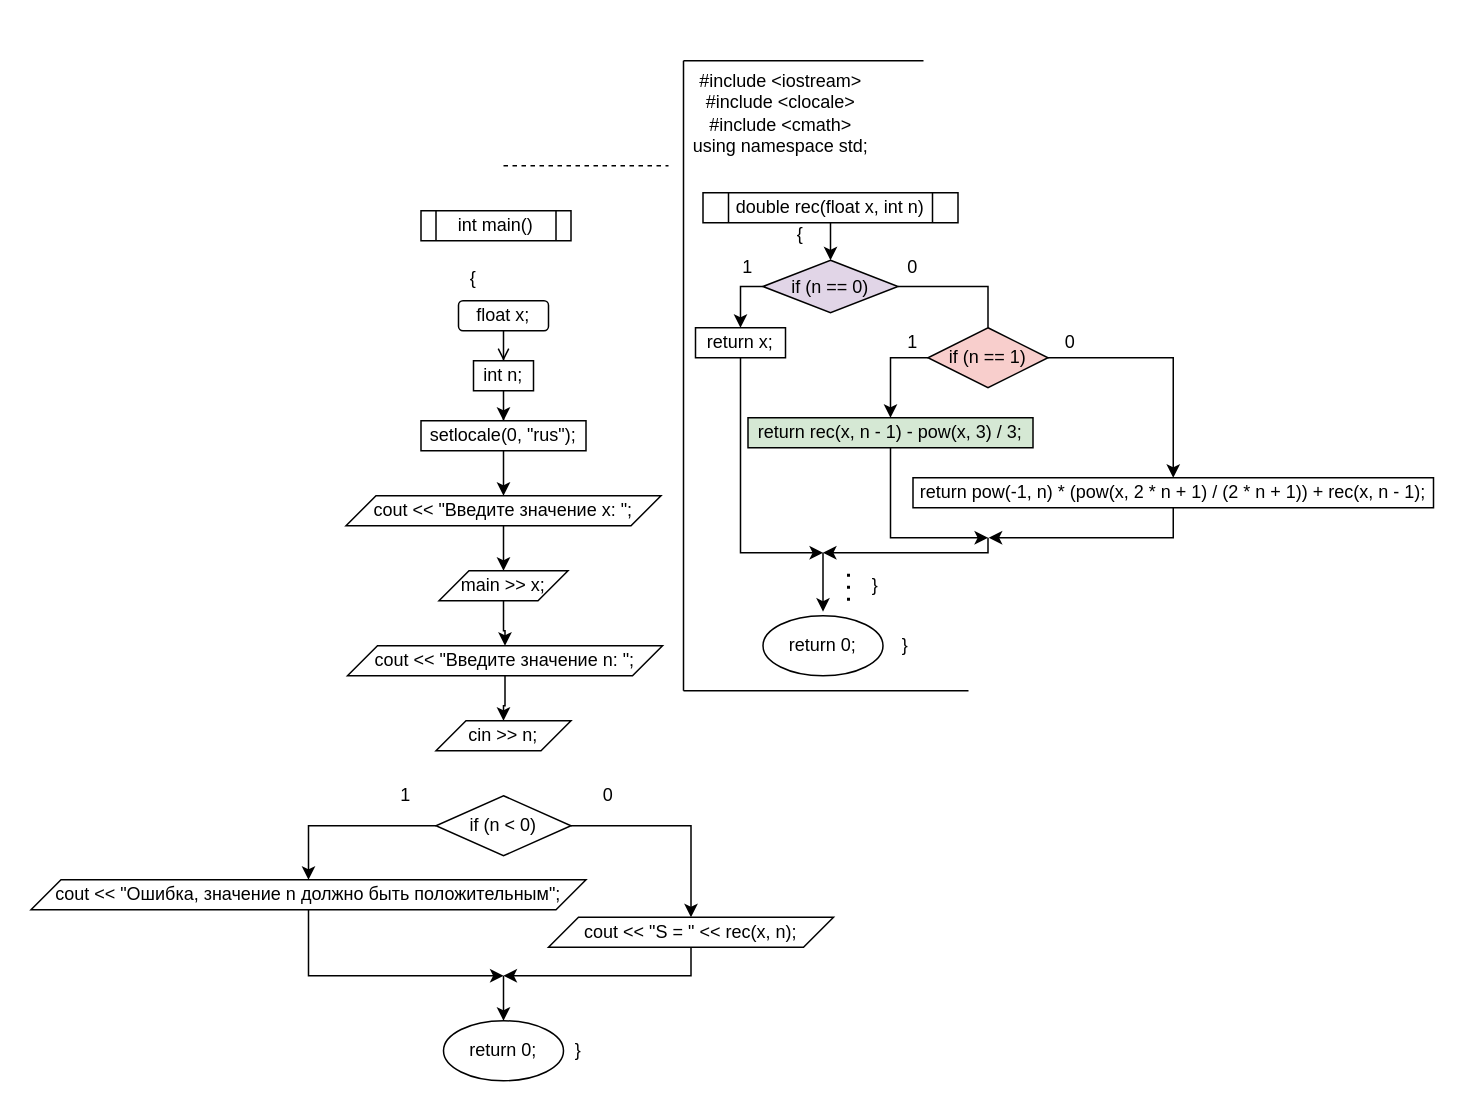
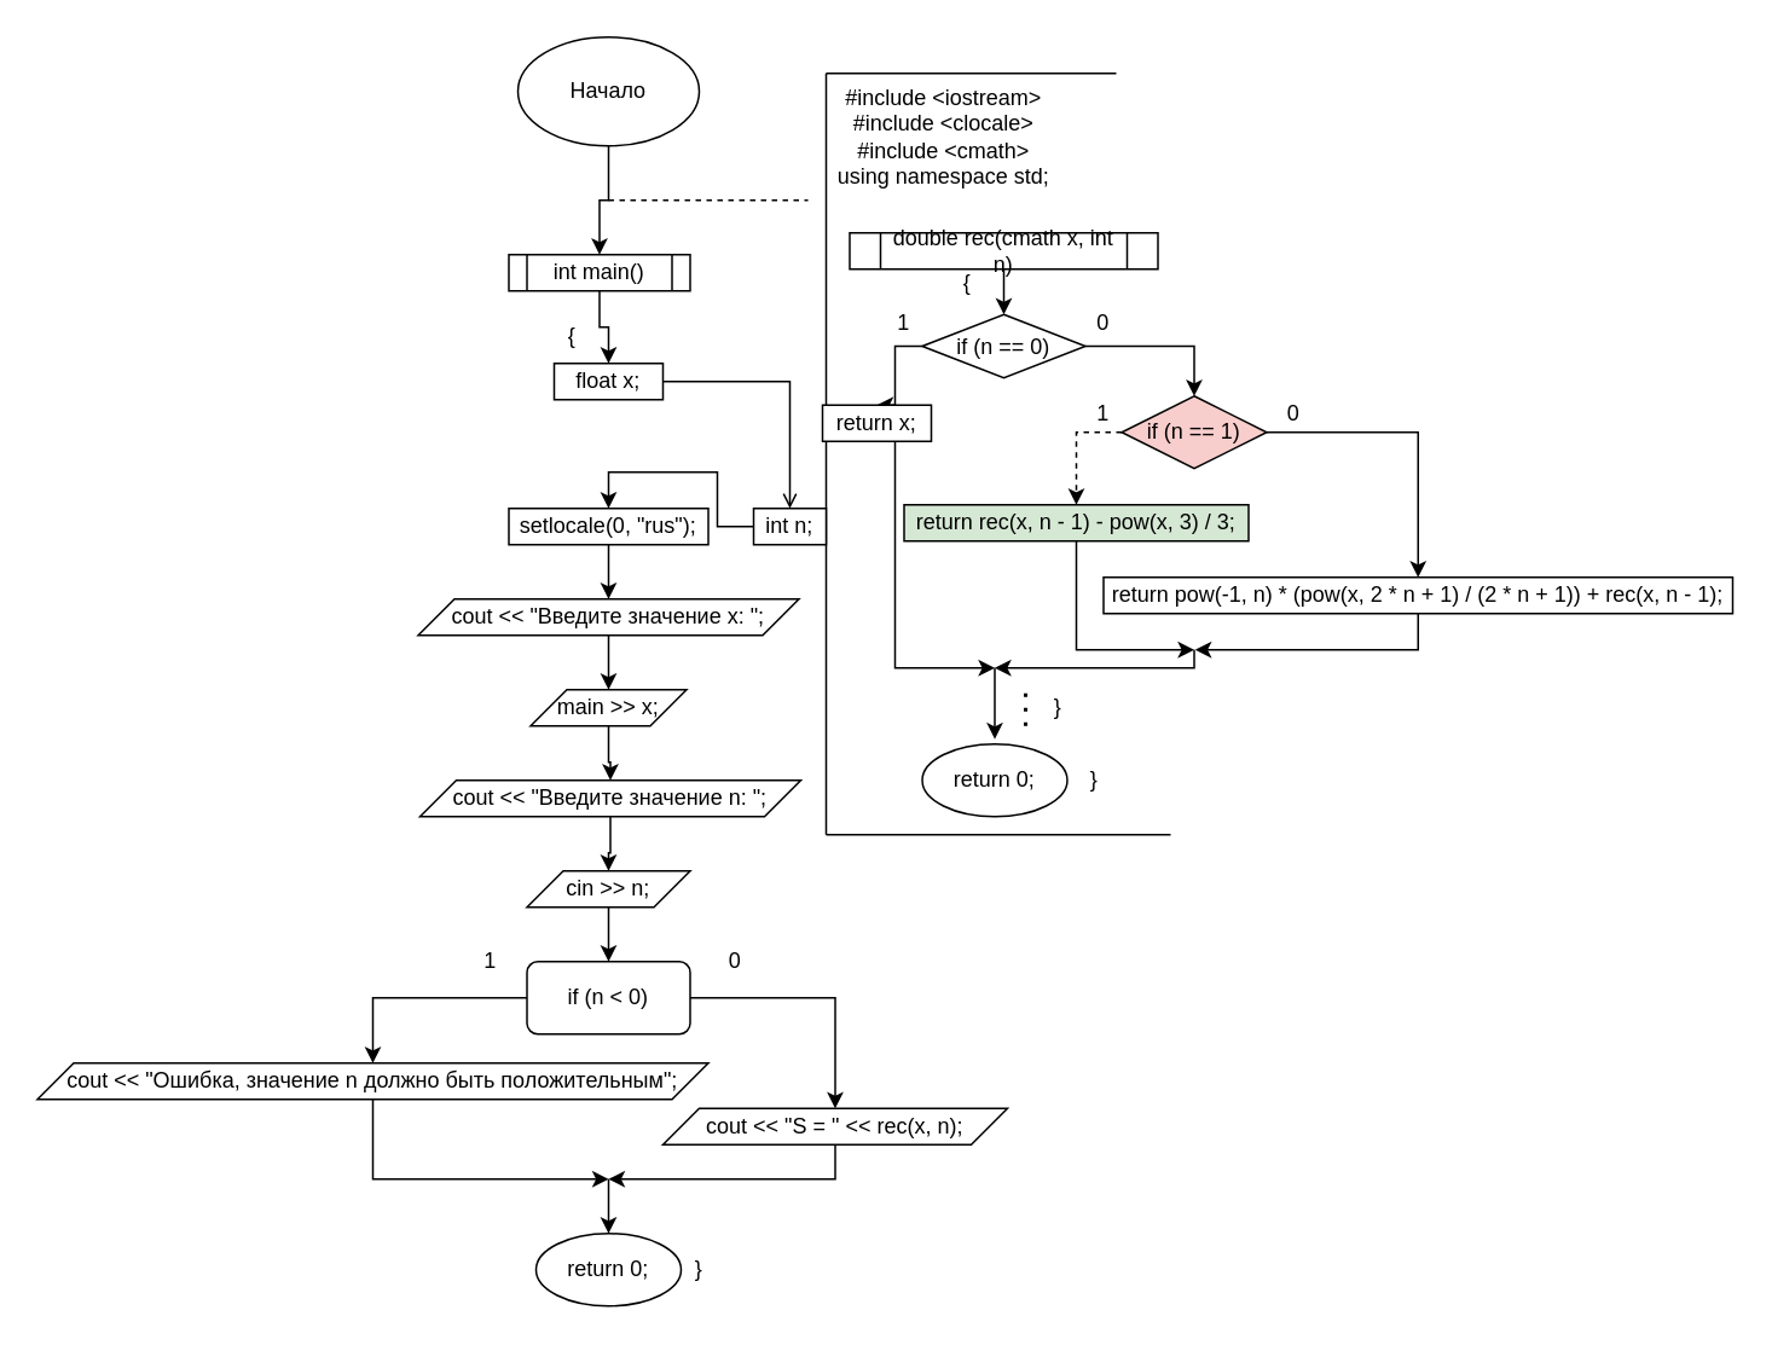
  <mxCell id="0" />
  <mxCell id="1" parent="0" />
+ <mxCell id="2" style="edgeStyle=orthogonalEdgeStyle;rounded=0;orthogonalLoop=1;jettySize=auto;html=1;entryX=0.5;entryY=0;entryDx=0;entryDy=0;" edge="1" parent="1" source="3" target="5"><mxGeometry relative="1" as="geometry" /></mxCell>
+ <mxCell id="3" value="Начало" style="ellipse;whiteSpace=wrap;html=1;" vertex="1" parent="1"><mxGeometry x="285" y="20" width="100" height="60" as="geometry" /></mxCell>
+ <mxCell id="4" style="edgeStyle=orthogonalEdgeStyle;rounded=0;orthogonalLoop=1;jettySize=auto;html=1;entryX=0.5;entryY=0;entryDx=0;entryDy=0;" edge="1" parent="1" source="5" target="16"><mxGeometry relative="1" as="geometry" /></mxCell>
  <mxCell id="5" value="int main()" style="shape=process;whiteSpace=wrap;html=1;backgroundOutline=1;" vertex="1" parent="1"><mxGeometry x="280" y="140" width="100" height="20" as="geometry" /></mxCell>
  <mxCell id="6" value="" style="endArrow=none;dashed=1;html=1;rounded=0;" edge="1" parent="1"><mxGeometry width="50" height="50" relative="1" as="geometry"><mxPoint x="335" y="110" as="sourcePoint" /><mxPoint x="445" y="110" as="targetPoint" /></mxGeometry></mxCell>
  <mxCell id="7" value="" style="endArrow=none;html=1;rounded=0;" edge="1" parent="1"><mxGeometry width="50" height="50" relative="1" as="geometry"><mxPoint x="455" y="460" as="sourcePoint" /><mxPoint x="455" y="40" as="targetPoint" /></mxGeometry></mxCell>
  <mxCell id="8" value="" style="endArrow=none;html=1;rounded=0;" edge="1" parent="1"><mxGeometry width="50" height="50" relative="1" as="geometry"><mxPoint x="455" y="40" as="sourcePoint" /><mxPoint x="615" y="40" as="targetPoint" /></mxGeometry></mxCell>
  <mxCell id="9" value="&lt;div&gt;#include &amp;lt;iostream&amp;gt;&lt;/div&gt;&lt;div&gt;#include &amp;lt;clocale&amp;gt;&lt;/div&gt;&lt;div&gt;#include &amp;lt;cmath&amp;gt;&lt;/div&gt;&lt;div&gt;using namespace std;&lt;/div&gt;" style="text;html=1;align=center;verticalAlign=middle;whiteSpace=wrap;rounded=0;" vertex="1" parent="1"><mxGeometry x="455" y="40" width="130" height="70" as="geometry" /></mxCell>
  <mxCell id="10" style="edgeStyle=orthogonalEdgeStyle;rounded=0;orthogonalLoop=1;jettySize=auto;html=1;entryX=0.5;entryY=0;entryDx=0;entryDy=0;" edge="1" parent="1" source="11" target="42"><mxGeometry relative="1" as="geometry" /></mxCell>
- <mxCell id="11" value="double rec(float x, int n)" style="shape=process;whiteSpace=wrap;html=1;backgroundOutline=1;" vertex="1" parent="1"><mxGeometry x="468" y="128" width="170" height="20" as="geometry" /></mxCell>
+ <mxCell id="11" value="double rec(cmath x, int n)" style="shape=process;whiteSpace=wrap;html=1;backgroundOutline=1;" vertex="1" parent="1"><mxGeometry x="468" y="128" width="170" height="20" as="geometry" /></mxCell>
  <mxCell id="12" value="{" style="text;html=1;align=center;verticalAlign=middle;whiteSpace=wrap;rounded=0;" vertex="1" parent="1"><mxGeometry x="305" y="170" width="20" height="30" as="geometry" /></mxCell>
  <mxCell id="13" value="{" style="text;html=1;align=center;verticalAlign=middle;whiteSpace=wrap;rounded=0;" vertex="1" parent="1"><mxGeometry x="523" y="143" width="20" height="25" as="geometry" /></mxCell>
  <mxCell id="14" value="}" style="text;html=1;align=center;verticalAlign=middle;whiteSpace=wrap;rounded=0;" vertex="1" parent="1"><mxGeometry x="375" y="690" width="20" height="20" as="geometry" /></mxCell>
  <mxCell id="15" style="edgeStyle=orthogonalEdgeStyle;rounded=0;orthogonalLoop=1;jettySize=auto;html=1;endArrow=open;" edge="1" parent="1" source="16" target="18"><mxGeometry relative="1" as="geometry" /></mxCell>
- <mxCell id="16" value="float x;" style="whiteSpace=wrap;html=1;rounded=1;" vertex="1" parent="1"><mxGeometry x="305" y="200" width="60" height="20" as="geometry" /></mxCell>
+ <mxCell id="16" value="float x;" style="rounded=0;whiteSpace=wrap;html=1;" vertex="1" parent="1"><mxGeometry x="305" y="200" width="60" height="20" as="geometry" /></mxCell>
  <mxCell id="17" style="edgeStyle=orthogonalEdgeStyle;rounded=0;orthogonalLoop=1;jettySize=auto;html=1;entryX=0.5;entryY=0;entryDx=0;entryDy=0;" edge="1" parent="1" source="18" target="20"><mxGeometry relative="1" as="geometry" /></mxCell>
- <mxCell id="18" value="int n;" style="rounded=0;whiteSpace=wrap;html=1;" vertex="1" parent="1"><mxGeometry x="315" y="240" width="40" height="20" as="geometry" /></mxCell>
+ <mxCell id="18" value="int n;" style="rounded=0;whiteSpace=wrap;html=1;" vertex="1" parent="1"><mxGeometry x="415" y="280" width="40" height="20" as="geometry" /></mxCell>
  <mxCell id="19" style="edgeStyle=orthogonalEdgeStyle;rounded=0;orthogonalLoop=1;jettySize=auto;html=1;entryX=0.5;entryY=0;entryDx=0;entryDy=0;" edge="1" parent="1" source="20" target="22"><mxGeometry relative="1" as="geometry" /></mxCell>
  <mxCell id="20" value="setlocale(0, &quot;rus&quot;);" style="rounded=0;whiteSpace=wrap;html=1;" vertex="1" parent="1"><mxGeometry x="280" y="280" width="110" height="20" as="geometry" /></mxCell>
  <mxCell id="21" style="edgeStyle=orthogonalEdgeStyle;rounded=0;orthogonalLoop=1;jettySize=auto;html=1;entryX=0.5;entryY=0;entryDx=0;entryDy=0;" edge="1" parent="1" source="22" target="28"><mxGeometry relative="1" as="geometry" /></mxCell>
  <mxCell id="22" value="cout &amp;lt;&amp;lt; &quot;Введите значение x: &quot;;" style="shape=parallelogram;perimeter=parallelogramPerimeter;whiteSpace=wrap;html=1;fixedSize=1;" vertex="1" parent="1"><mxGeometry x="230" y="330" width="210" height="20" as="geometry" /></mxCell>
  <mxCell id="23" style="edgeStyle=orthogonalEdgeStyle;rounded=0;orthogonalLoop=1;jettySize=auto;html=1;entryX=0.5;entryY=0;entryDx=0;entryDy=0;" edge="1" parent="1" source="24" target="26"><mxGeometry relative="1" as="geometry" /></mxCell>
  <mxCell id="24" value="cout &amp;lt;&amp;lt; &quot;Введите значение n: &quot;;" style="shape=parallelogram;perimeter=parallelogramPerimeter;whiteSpace=wrap;html=1;fixedSize=1;" vertex="1" parent="1"><mxGeometry x="231" y="430" width="210" height="20" as="geometry" /></mxCell>
+ <mxCell id="25" style="edgeStyle=orthogonalEdgeStyle;rounded=0;orthogonalLoop=1;jettySize=auto;html=1;entryX=0.5;entryY=0;entryDx=0;entryDy=0;" edge="1" parent="1" source="26" target="31"><mxGeometry relative="1" as="geometry" /></mxCell>
  <mxCell id="26" value="cin &amp;gt;&amp;gt; n;" style="shape=parallelogram;perimeter=parallelogramPerimeter;whiteSpace=wrap;html=1;fixedSize=1;" vertex="1" parent="1"><mxGeometry x="290" y="480" width="90" height="20" as="geometry" /></mxCell>
  <mxCell id="27" style="edgeStyle=orthogonalEdgeStyle;rounded=0;orthogonalLoop=1;jettySize=auto;html=1;entryX=0.5;entryY=0;entryDx=0;entryDy=0;" edge="1" parent="1" source="28" target="24"><mxGeometry relative="1" as="geometry" /></mxCell>
  <mxCell id="28" value="main &amp;gt;&amp;gt; x;" style="shape=parallelogram;perimeter=parallelogramPerimeter;whiteSpace=wrap;html=1;fixedSize=1;" vertex="1" parent="1"><mxGeometry x="292" y="380" width="86" height="20" as="geometry" /></mxCell>
  <mxCell id="29" style="edgeStyle=orthogonalEdgeStyle;rounded=0;orthogonalLoop=1;jettySize=auto;html=1;entryX=0.5;entryY=0;entryDx=0;entryDy=0;" edge="1" parent="1" source="31" target="33"><mxGeometry relative="1" as="geometry"><Array as="points"><mxPoint x="205" y="550" /></Array></mxGeometry></mxCell>
  <mxCell id="30" style="edgeStyle=orthogonalEdgeStyle;rounded=0;orthogonalLoop=1;jettySize=auto;html=1;entryX=0.5;entryY=0;entryDx=0;entryDy=0;" edge="1" parent="1" source="31" target="37"><mxGeometry relative="1" as="geometry"><Array as="points"><mxPoint x="460" y="550" /></Array></mxGeometry></mxCell>
- <mxCell id="31" value="if (n &amp;lt; 0)" style="rhombus;whiteSpace=wrap;html=1;" vertex="1" parent="1"><mxGeometry x="290" y="530" width="90" height="40" as="geometry" /></mxCell>
+ <mxCell id="31" value="if (n &amp;lt; 0)" style="whiteSpace=wrap;html=1;rounded=1;" vertex="1" parent="1"><mxGeometry x="290" y="530" width="90" height="40" as="geometry" /></mxCell>
  <mxCell id="32" style="edgeStyle=orthogonalEdgeStyle;rounded=0;orthogonalLoop=1;jettySize=auto;html=1;" edge="1" parent="1" source="33"><mxGeometry relative="1" as="geometry"><mxPoint x="335" y="650" as="targetPoint" /><Array as="points"><mxPoint x="205" y="650" /></Array></mxGeometry></mxCell>
  <mxCell id="33" value="cout &amp;lt;&amp;lt; &quot;Ошибка, значение n должно быть положительным&quot;;" style="shape=parallelogram;perimeter=parallelogramPerimeter;whiteSpace=wrap;html=1;fixedSize=1;" vertex="1" parent="1"><mxGeometry x="20" y="586" width="370" height="20" as="geometry" /></mxCell>
  <mxCell id="34" value="1" style="text;html=1;align=center;verticalAlign=middle;whiteSpace=wrap;rounded=0;" vertex="1" parent="1"><mxGeometry x="260" y="520" width="20" height="20" as="geometry" /></mxCell>
  <mxCell id="35" value="0" style="text;html=1;align=center;verticalAlign=middle;whiteSpace=wrap;rounded=0;" vertex="1" parent="1"><mxGeometry x="390" y="520" width="30" height="20" as="geometry" /></mxCell>
  <mxCell id="36" style="edgeStyle=orthogonalEdgeStyle;rounded=0;orthogonalLoop=1;jettySize=auto;html=1;" edge="1" parent="1" source="37"><mxGeometry relative="1" as="geometry"><mxPoint x="335" y="650" as="targetPoint" /><Array as="points"><mxPoint x="460" y="650" /></Array></mxGeometry></mxCell>
  <mxCell id="37" value="cout &amp;lt;&amp;lt; &quot;S = &quot; &amp;lt;&amp;lt; rec(x, n);" style="shape=parallelogram;perimeter=parallelogramPerimeter;whiteSpace=wrap;html=1;fixedSize=1;" vertex="1" parent="1"><mxGeometry x="365" y="611" width="190" height="20" as="geometry" /></mxCell>
  <mxCell id="38" value="return 0;" style="ellipse;whiteSpace=wrap;html=1;" vertex="1" parent="1"><mxGeometry x="295" y="680" width="80" height="40" as="geometry" /></mxCell>
  <mxCell id="39" value="" style="endArrow=classic;html=1;rounded=0;entryX=0.5;entryY=0;entryDx=0;entryDy=0;" edge="1" parent="1" target="38"><mxGeometry width="50" height="50" relative="1" as="geometry"><mxPoint x="335" y="650" as="sourcePoint" /><mxPoint x="425" y="660" as="targetPoint" /></mxGeometry></mxCell>
  <mxCell id="40" style="edgeStyle=orthogonalEdgeStyle;rounded=0;orthogonalLoop=1;jettySize=auto;html=1;entryX=0.5;entryY=0;entryDx=0;entryDy=0;" edge="1" parent="1" source="42" target="44"><mxGeometry relative="1" as="geometry"><Array as="points"><mxPoint x="493" y="191" /></Array></mxGeometry></mxCell>
- <mxCell id="41" style="edgeStyle=orthogonalEdgeStyle;rounded=0;orthogonalLoop=1;jettySize=auto;html=1;endArrow=none;" edge="1" parent="1" source="42" target="47"><mxGeometry relative="1" as="geometry" /></mxCell>
- <mxCell id="42" value="if (n == 0)" style="rhombus;whiteSpace=wrap;html=1;fillColor=#e1d5e7;" vertex="1" parent="1"><mxGeometry x="508" y="173" width="90" height="35" as="geometry" /></mxCell>
+ <mxCell id="41" style="edgeStyle=orthogonalEdgeStyle;rounded=0;orthogonalLoop=1;jettySize=auto;html=1;" edge="1" parent="1" source="42" target="47"><mxGeometry relative="1" as="geometry" /></mxCell>
+ <mxCell id="42" value="if (n == 0)" style="rhombus;whiteSpace=wrap;html=1;" vertex="1" parent="1"><mxGeometry x="508" y="173" width="90" height="35" as="geometry" /></mxCell>
  <mxCell id="43" style="edgeStyle=orthogonalEdgeStyle;rounded=0;orthogonalLoop=1;jettySize=auto;html=1;" edge="1" parent="1" source="44"><mxGeometry relative="1" as="geometry"><mxPoint x="548" y="368" as="targetPoint" /><Array as="points"><mxPoint x="493" y="368" /><mxPoint x="518" y="368" /></Array></mxGeometry></mxCell>
- <mxCell id="44" value="return x;" style="rounded=0;whiteSpace=wrap;html=1;" vertex="1" parent="1"><mxGeometry x="463" y="218" width="60" height="20" as="geometry" /></mxCell>
- <mxCell id="45" style="edgeStyle=orthogonalEdgeStyle;rounded=0;orthogonalLoop=1;jettySize=auto;html=1;entryX=0.5;entryY=0;entryDx=0;entryDy=0;" edge="1" parent="1" source="47" target="49"><mxGeometry relative="1" as="geometry"><Array as="points"><mxPoint x="593" y="238" /></Array></mxGeometry></mxCell>
+ <mxCell id="44" value="return x;" style="rounded=0;whiteSpace=wrap;html=1;" vertex="1" parent="1"><mxGeometry x="453" y="223" width="60" height="20" as="geometry" /></mxCell>
+ <mxCell id="45" style="edgeStyle=orthogonalEdgeStyle;rounded=0;orthogonalLoop=1;jettySize=auto;html=1;entryX=0.5;entryY=0;entryDx=0;entryDy=0;dashed=1;" edge="1" parent="1" source="47" target="49"><mxGeometry relative="1" as="geometry"><Array as="points"><mxPoint x="593" y="238" /></Array></mxGeometry></mxCell>
  <mxCell id="46" style="edgeStyle=orthogonalEdgeStyle;rounded=0;orthogonalLoop=1;jettySize=auto;html=1;entryX=0.5;entryY=0;entryDx=0;entryDy=0;" edge="1" parent="1" source="47" target="51"><mxGeometry relative="1" as="geometry"><Array as="points"><mxPoint x="782" y="238" /></Array></mxGeometry></mxCell>
  <mxCell id="47" value="if (n == 1)" style="rhombus;whiteSpace=wrap;html=1;fillColor=#f8cecc;" vertex="1" parent="1"><mxGeometry x="618" y="218" width="80" height="40" as="geometry" /></mxCell>
  <mxCell id="48" style="edgeStyle=orthogonalEdgeStyle;rounded=0;orthogonalLoop=1;jettySize=auto;html=1;" edge="1" parent="1" source="49"><mxGeometry relative="1" as="geometry"><mxPoint x="658" y="358" as="targetPoint" /><Array as="points"><mxPoint x="593" y="358" /></Array></mxGeometry></mxCell>
  <mxCell id="49" value="return rec(x, n - 1) - pow(x, 3) / 3;" style="rounded=0;whiteSpace=wrap;html=1;fillColor=#d5e8d4;" vertex="1" parent="1"><mxGeometry x="498" y="278" width="190" height="20" as="geometry" /></mxCell>
  <mxCell id="50" style="edgeStyle=orthogonalEdgeStyle;rounded=0;orthogonalLoop=1;jettySize=auto;html=1;" edge="1" parent="1" source="51"><mxGeometry relative="1" as="geometry"><mxPoint x="658" y="358" as="targetPoint" /></mxGeometry></mxCell>
  <mxCell id="51" value="return pow(-1, n) * (pow(x, 2 * n + 1) / (2 * n + 1)) + rec(x, n - 1);" style="rounded=0;whiteSpace=wrap;html=1;" vertex="1" parent="1"><mxGeometry x="608" y="318" width="347" height="20" as="geometry" /></mxCell>
  <mxCell id="52" value="1" style="text;html=1;align=center;verticalAlign=middle;whiteSpace=wrap;rounded=0;" vertex="1" parent="1"><mxGeometry x="488" y="168" width="20" height="20" as="geometry" /></mxCell>
  <mxCell id="53" value="1" style="text;html=1;align=center;verticalAlign=middle;whiteSpace=wrap;rounded=0;" vertex="1" parent="1"><mxGeometry x="598" y="218" width="20" height="20" as="geometry" /></mxCell>
  <mxCell id="54" value="0" style="text;html=1;align=center;verticalAlign=middle;whiteSpace=wrap;rounded=0;" vertex="1" parent="1"><mxGeometry x="593" y="168" width="30" height="20" as="geometry" /></mxCell>
  <mxCell id="55" value="0" style="text;html=1;align=center;verticalAlign=middle;whiteSpace=wrap;rounded=0;" vertex="1" parent="1"><mxGeometry x="698" y="218" width="30" height="20" as="geometry" /></mxCell>
  <mxCell id="56" value="" style="endArrow=classic;html=1;rounded=0;" edge="1" parent="1"><mxGeometry width="50" height="50" relative="1" as="geometry"><mxPoint x="658" y="358" as="sourcePoint" /><mxPoint x="548" y="368" as="targetPoint" /><Array as="points"><mxPoint x="658" y="368" /></Array></mxGeometry></mxCell>
  <mxCell id="57" value="}" style="text;html=1;align=center;verticalAlign=middle;whiteSpace=wrap;rounded=0;" vertex="1" parent="1"><mxGeometry x="593" y="420" width="20" height="20" as="geometry" /></mxCell>
  <mxCell id="58" value="return 0;" style="ellipse;whiteSpace=wrap;html=1;" vertex="1" parent="1"><mxGeometry x="508" y="410" width="80" height="40" as="geometry" /></mxCell>
  <mxCell id="59" value="" style="endArrow=none;dashed=1;html=1;dashPattern=1 3;strokeWidth=2;rounded=0;" edge="1" parent="1"><mxGeometry width="50" height="50" relative="1" as="geometry"><mxPoint x="565" y="400" as="sourcePoint" /><mxPoint x="565" y="380" as="targetPoint" /></mxGeometry></mxCell>
  <mxCell id="60" value="}" style="text;html=1;align=center;verticalAlign=middle;whiteSpace=wrap;rounded=0;" vertex="1" parent="1"><mxGeometry x="573" y="380" width="20" height="20" as="geometry" /></mxCell>
  <mxCell id="61" value="" style="endArrow=classic;html=1;rounded=0;entryX=0.5;entryY=-0.068;entryDx=0;entryDy=0;entryPerimeter=0;" edge="1" parent="1" target="58"><mxGeometry width="50" height="50" relative="1" as="geometry"><mxPoint x="548" y="368" as="sourcePoint" /><mxPoint x="548" y="398" as="targetPoint" /></mxGeometry></mxCell>
  <mxCell id="62" value="" style="endArrow=none;html=1;rounded=0;" edge="1" parent="1"><mxGeometry width="50" height="50" relative="1" as="geometry"><mxPoint x="455" y="460" as="sourcePoint" /><mxPoint x="645" y="460" as="targetPoint" /></mxGeometry></mxCell>
